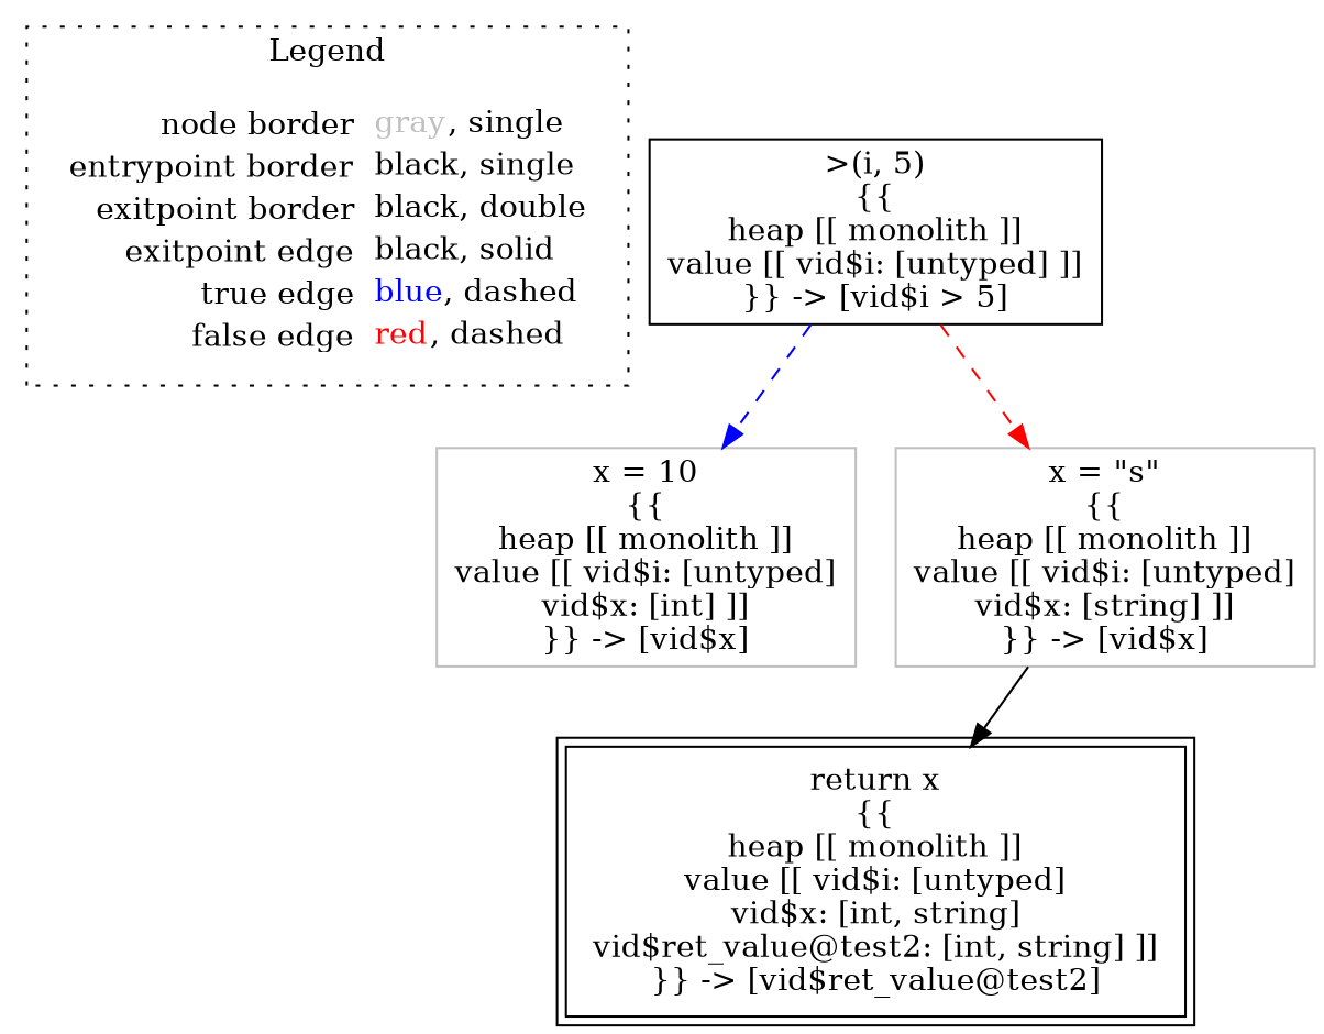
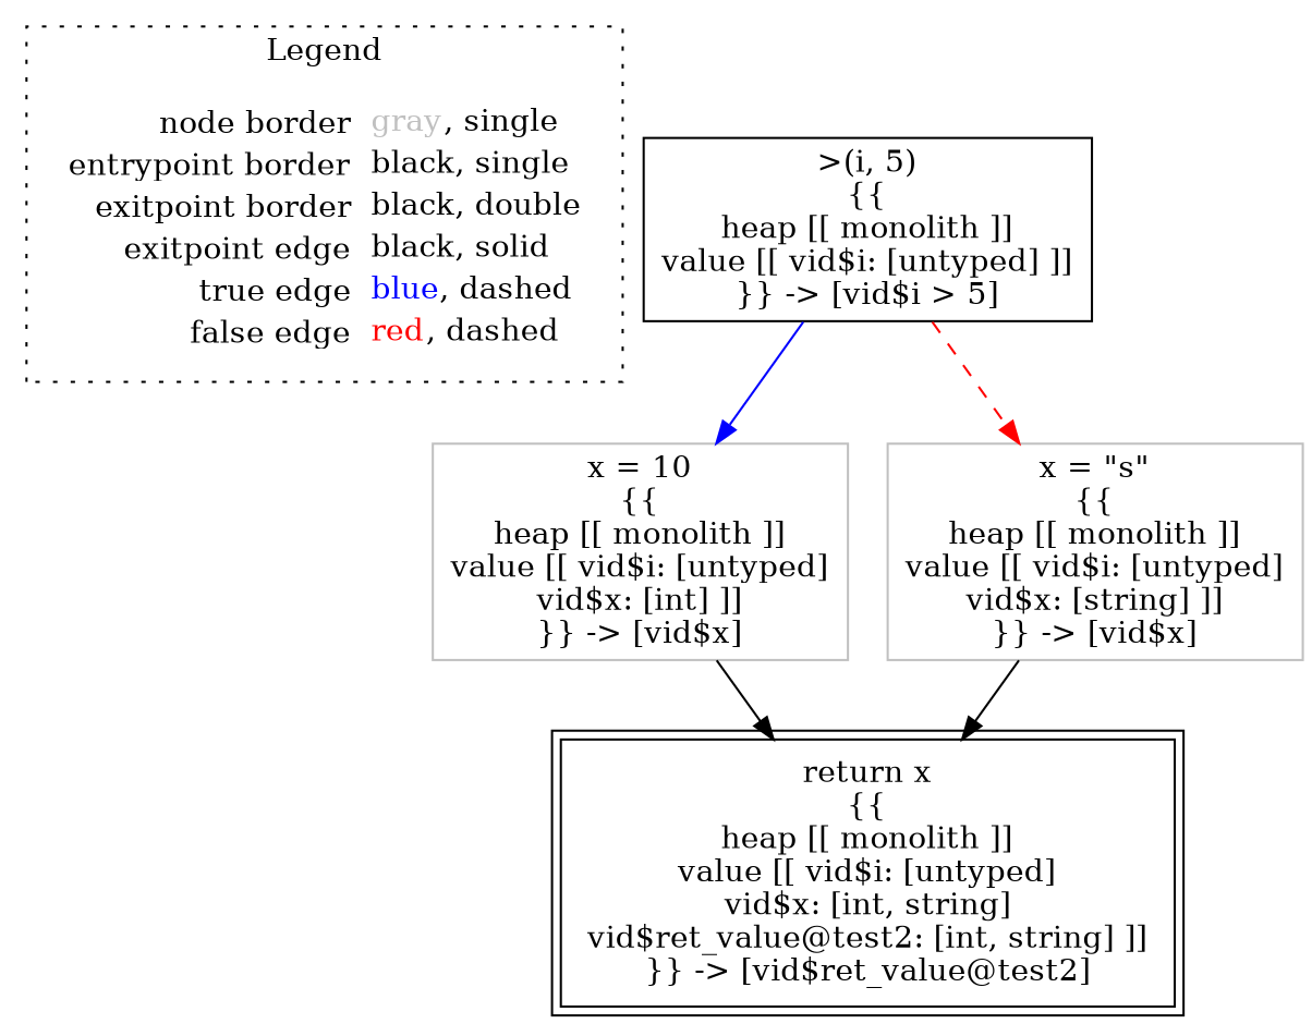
  digraph {
    node [shape=rect color=black]
    edge [color=black]
    n1 [label=<<table border="0" cellpadding="2" cellspacing="0" cellborder="0"><tr><td align="right">node border&nbsp;</td><td align="left"><font color="gray">gray</font>, single</td></tr><tr><td align="right">entrypoint border&nbsp;</td><td align="left"><font color="black">black</font>, single</td></tr><tr><td align="right">exitpoint border&nbsp;</td><td align="left"><font color="black">black</font>, double</td></tr><tr><td align="right">exitpoint edge&nbsp;</td><td align="left"><font color="black">black</font>, solid</td></tr><tr><td align="right">true edge&nbsp;</td><td align="left"><font color="blue">blue</font>, dashed</td></tr><tr><td align="right">false edge&nbsp;</td><td align="left"><font color="red">red</font>, dashed</td></tr></table>> shape=plaintext color=""]
    n2 [label=<&gt;(i, 5)<BR/>{{<BR/>heap [[ monolith ]]<BR/>value [[ vid$i: [untyped] ]]<BR/>}} -&gt; [vid$i &gt; 5]>]
    n3 [color=gray label=<x = 10<BR/>{{<BR/>heap [[ monolith ]]<BR/>value [[ vid$i: [untyped]<BR/>vid$x: [int] ]]<BR/>}} -&gt; [vid$x]>]
    n4 [color=gray label=<x = &quot;s&quot;<BR/>{{<BR/>heap [[ monolith ]]<BR/>value [[ vid$i: [untyped]<BR/>vid$x: [string] ]]<BR/>}} -&gt; [vid$x]>]
    n5 [label=<return x<BR/>{{<BR/>heap [[ monolith ]]<BR/>value [[ vid$i: [untyped]<BR/>vid$x: [int, string]<BR/>vid$ret_value@test2: [int, string] ]]<BR/>}} -&gt; [vid$ret_value@test2]> peripheries=2]
    subgraph cluster_1 {
      label=Legend
      style=dotted
      n1
    }
-   n2 -> n3 [color=blue style=dashed]
+   n2 -> n3 [color=blue style=solid]
    n2 -> n4 [color=red style=dashed]
+   n3 -> n5
    n4 -> n5
  }
